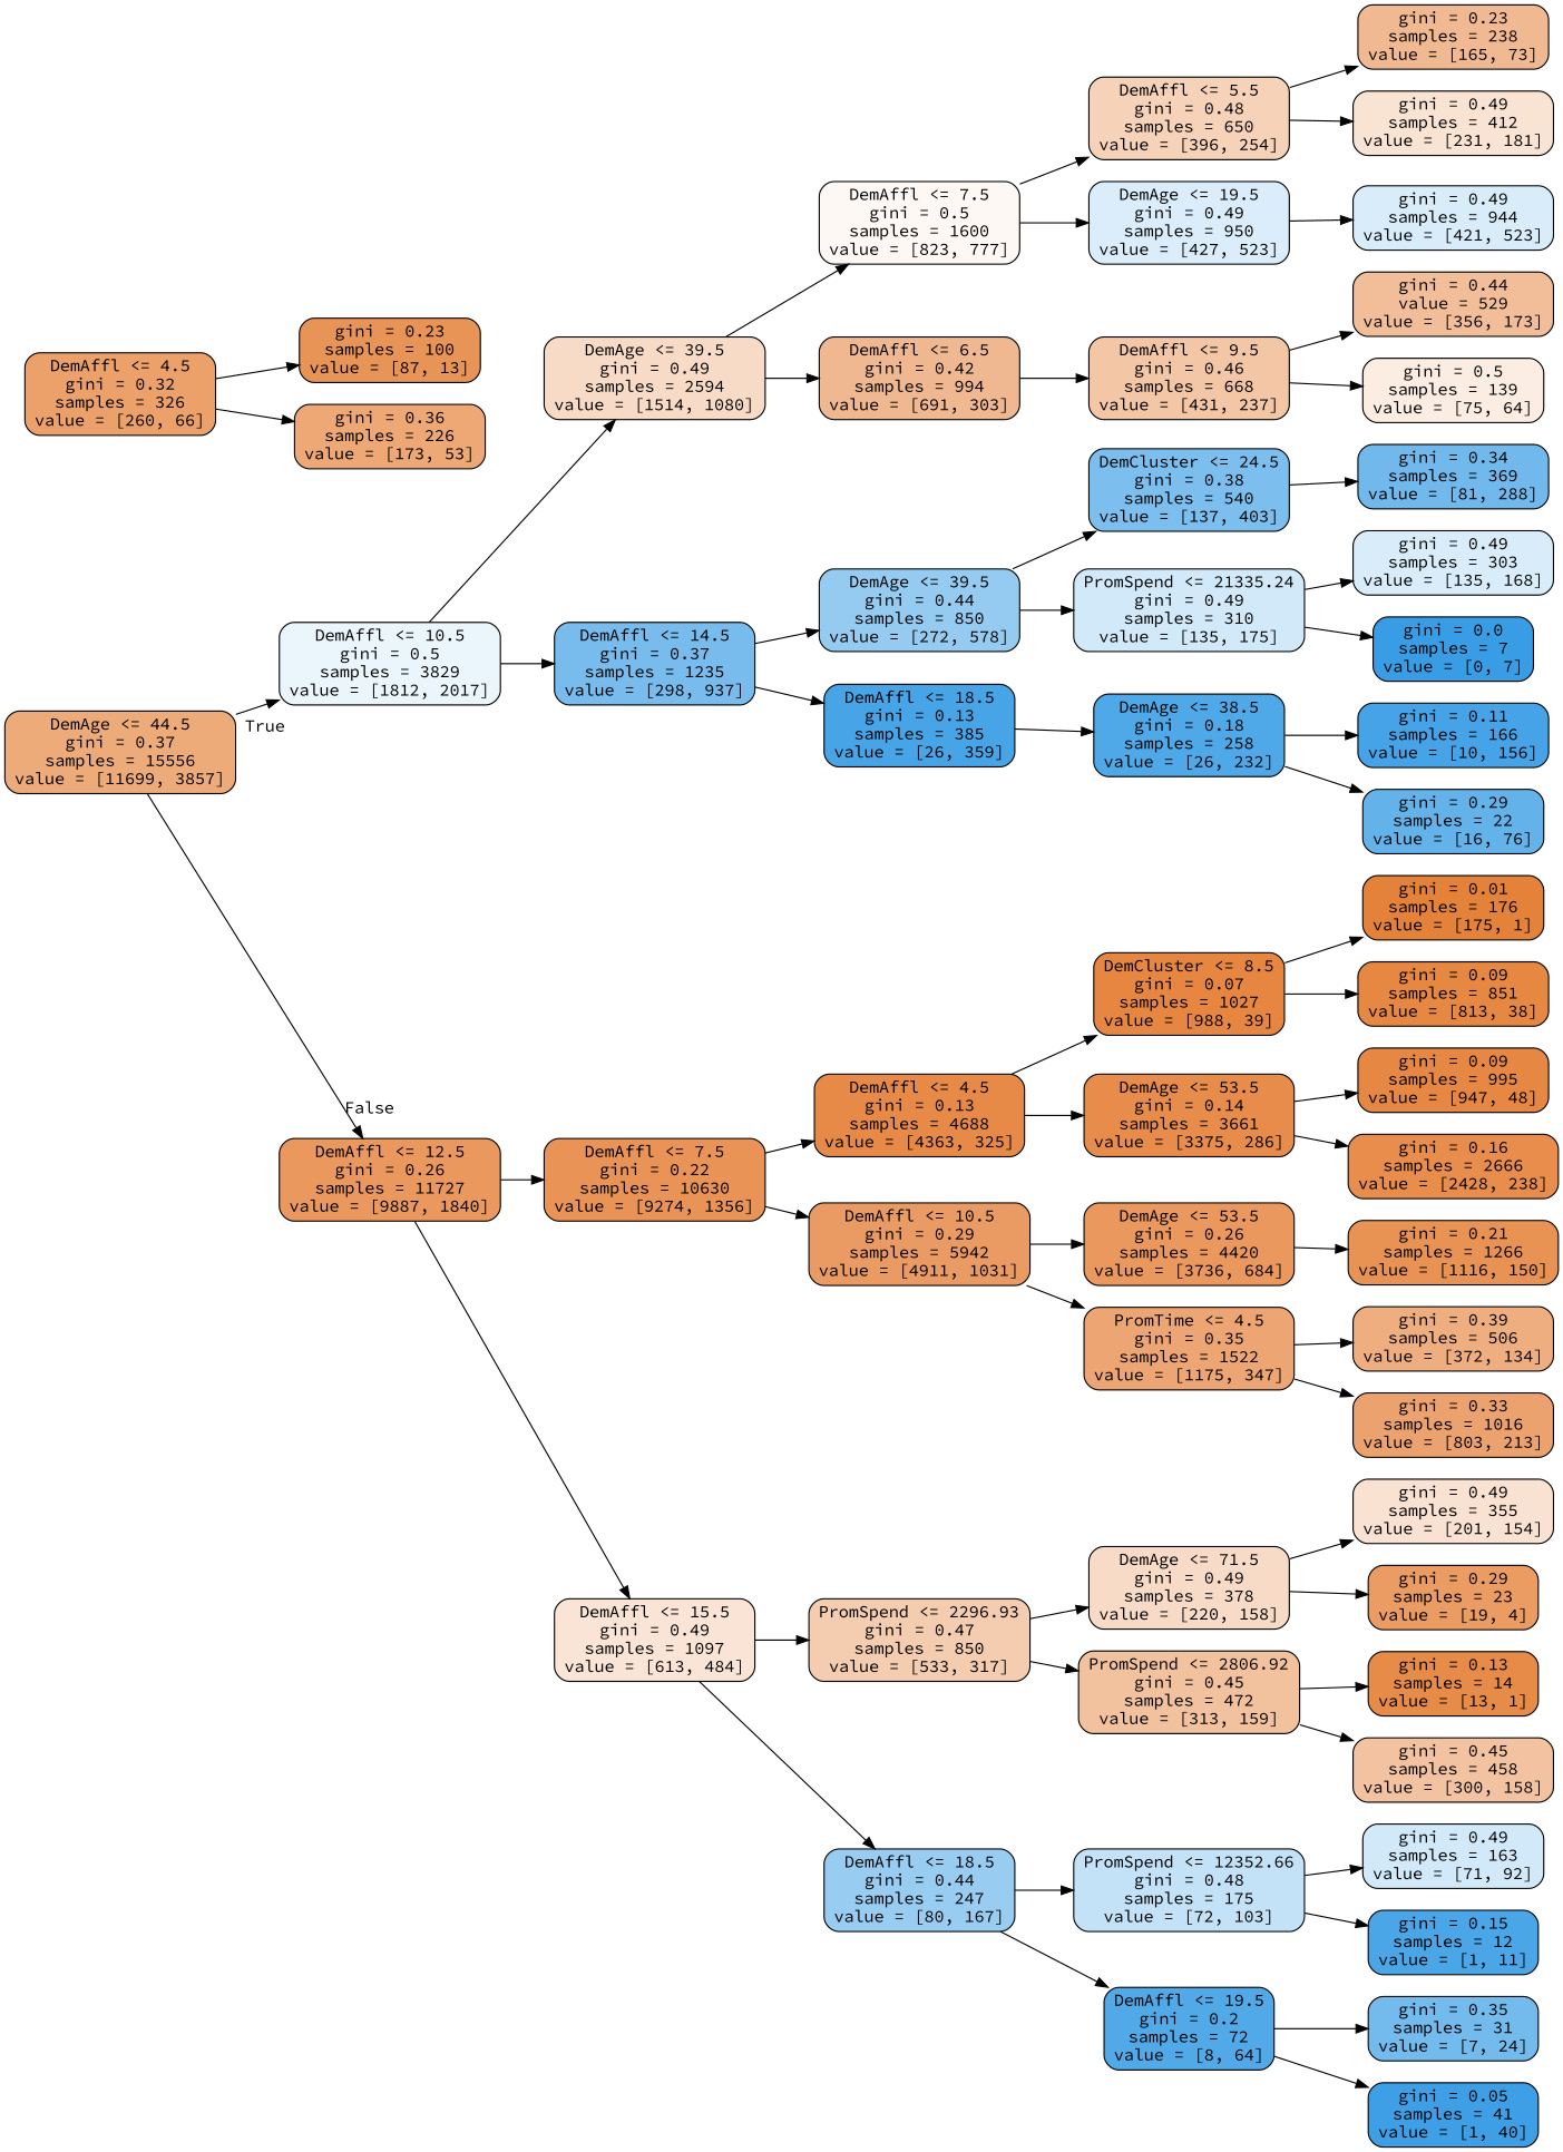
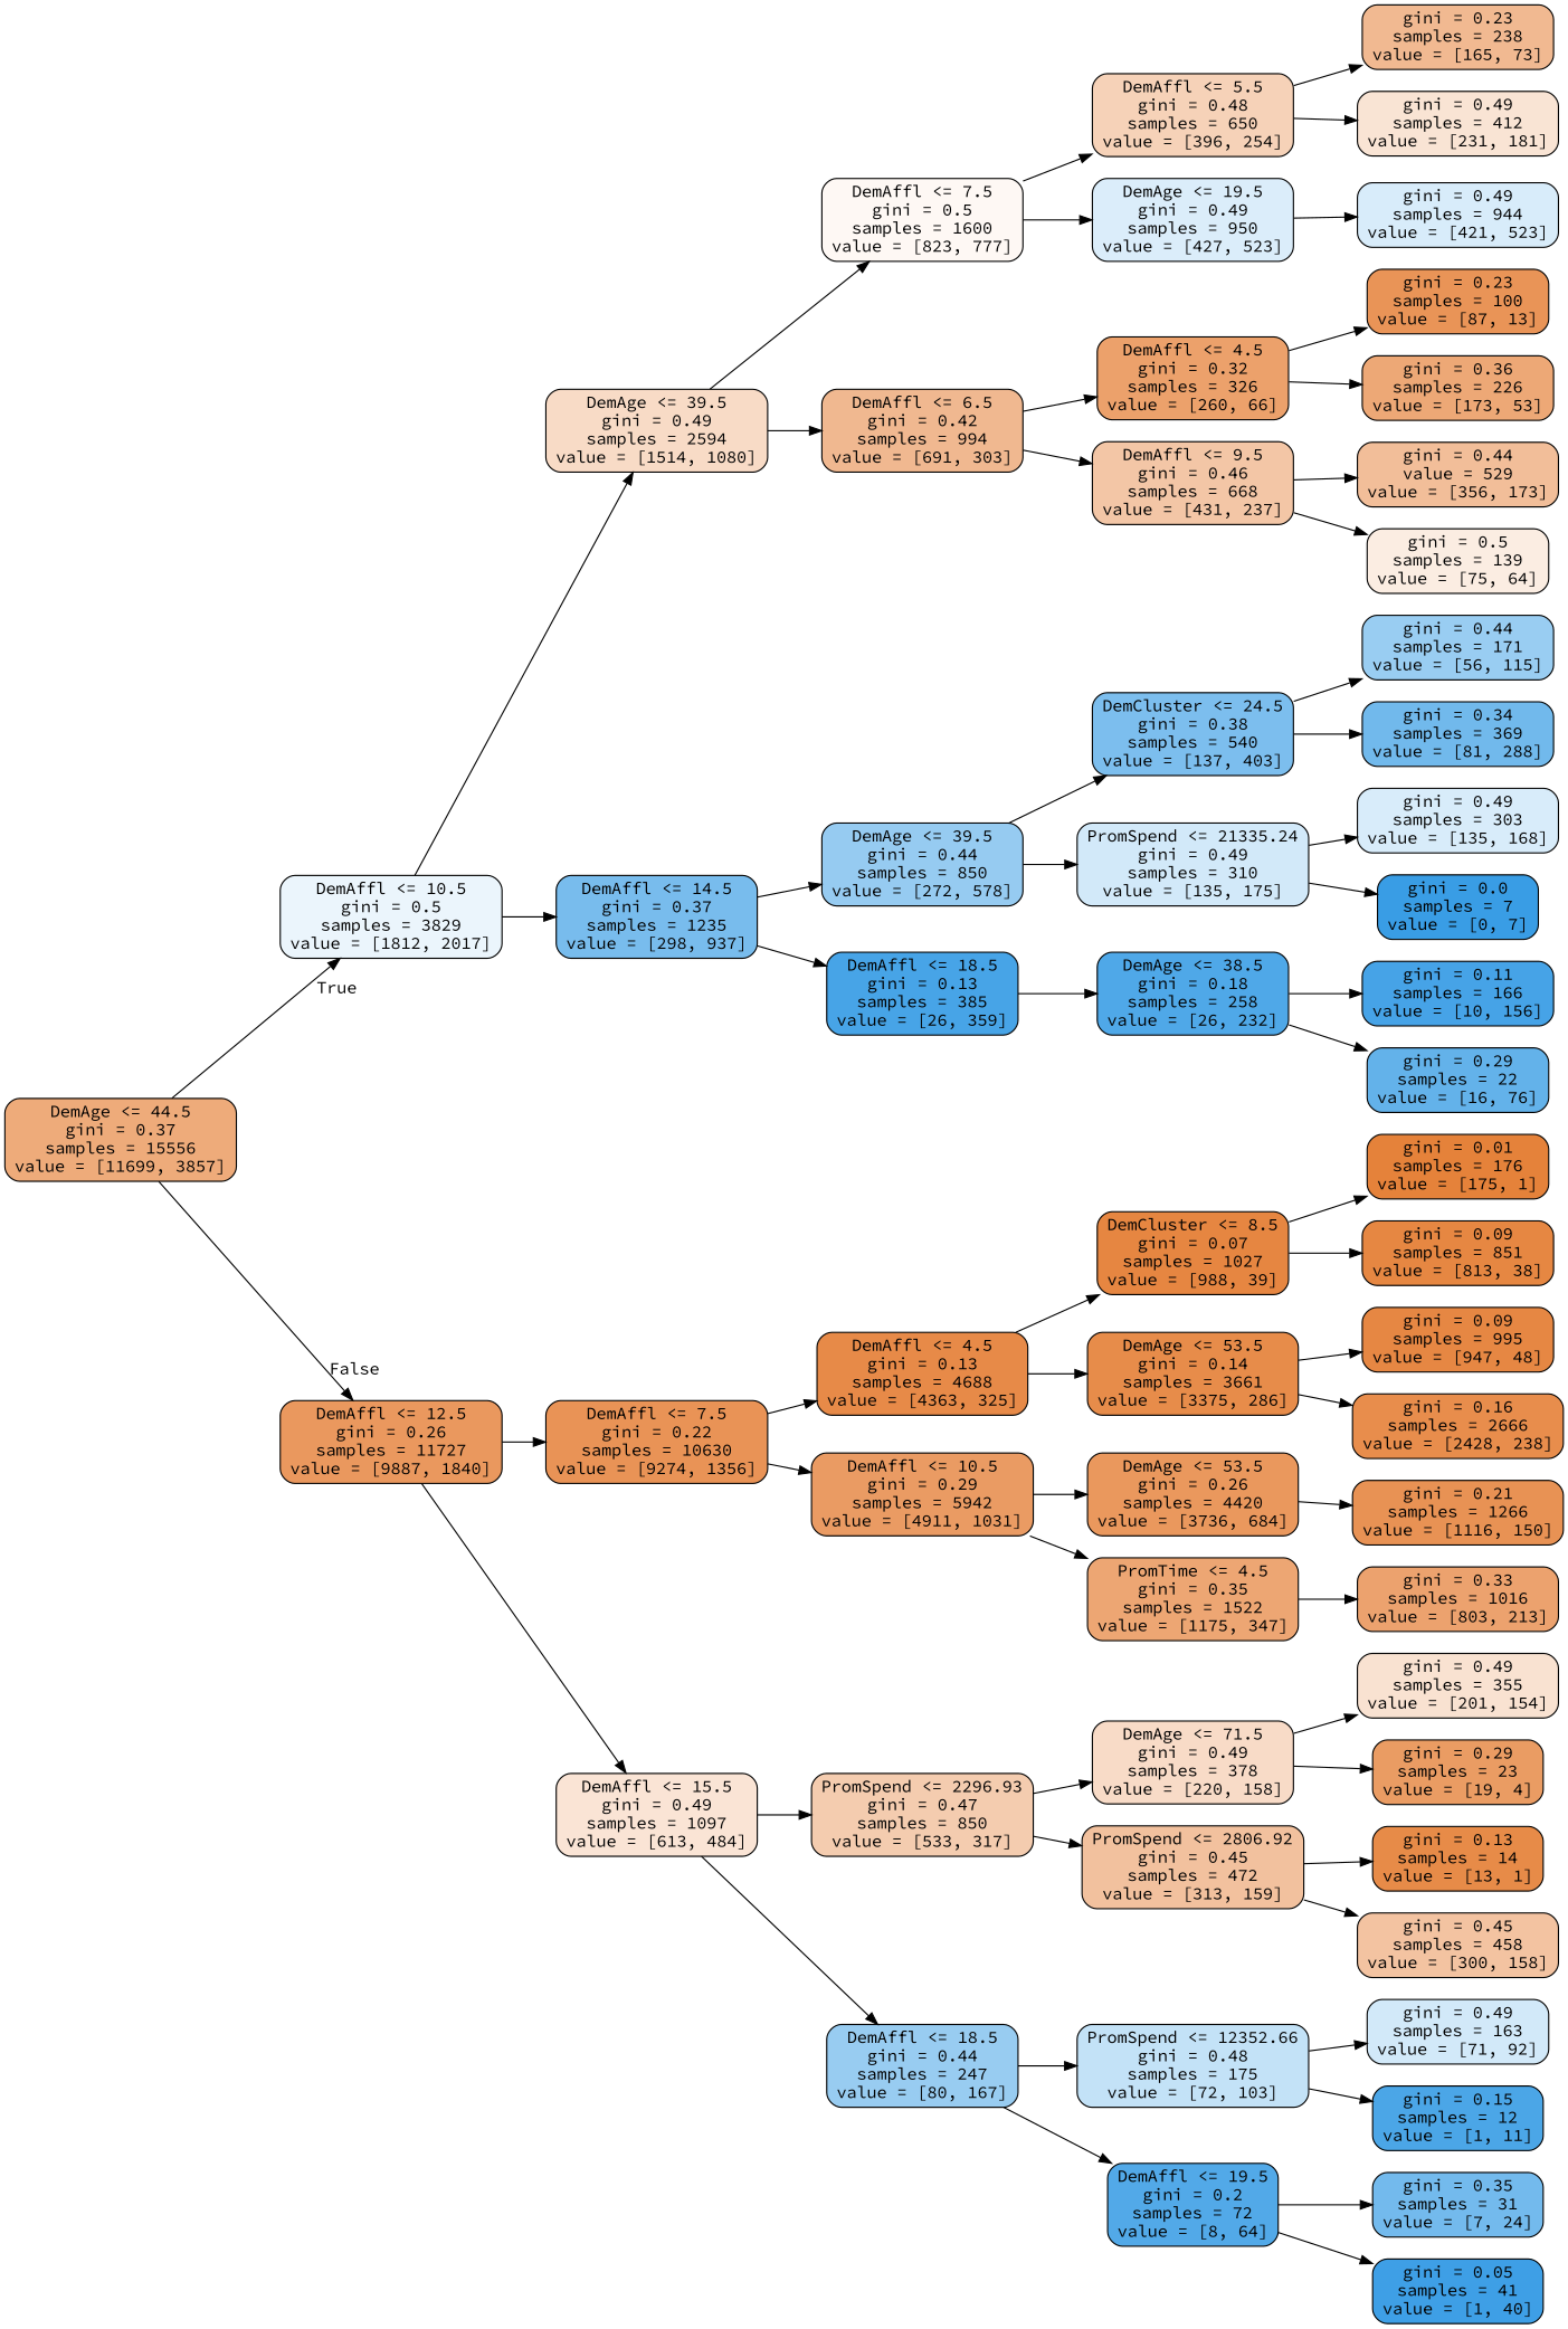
  digraph {
    fontname="Source Code Pro"
    rankdir=LR
    node [color=black fillcolor="#d8ecfa" fontname="Source Code Pro" shape=box style="filled, rounded"]
    edge [fontname="Source Code Pro"]
    n1 [fillcolor="#eeab7a" label="DemAge <= 44.5\ngini = 0.37\nsamples = 15556\nvalue = [11699, 3857]"]
    n2 [fillcolor="#ebf5fc" label="DemAffl <= 10.5\ngini = 0.5\nsamples = 3829\nvalue = [1812, 2017]"]
    n3 [fillcolor="#ea985e" label="DemAffl <= 12.5\ngini = 0.26\nsamples = 11727\nvalue = [9887, 1840]"]
    n4 [fillcolor="#f8dbc6" label="DemAge <= 39.5\ngini = 0.49\nsamples = 2594\nvalue = [1514, 1080]"]
    n5 [fillcolor="#78bced" label="DemAffl <= 14.5\ngini = 0.37\nsamples = 1235\nvalue = [298, 937]"]
    n6 [fillcolor="#e99356" label="DemAffl <= 7.5\ngini = 0.22\nsamples = 10630\nvalue = [9274, 1356]"]
    n7 [fillcolor="#fae4d5" label="DemAffl <= 15.5\ngini = 0.49\nsamples = 1097\nvalue = [613, 484]"]
    n8 [fillcolor="#fef8f4" label="DemAffl <= 7.5\ngini = 0.5\nsamples = 1600\nvalue = [823, 777]"]
    n9 [fillcolor="#f0b890" label="DemAffl <= 6.5\ngini = 0.42\nsamples = 994\nvalue = [691, 303]"]
    n10 [fillcolor="#96cbf1" label="DemAge <= 39.5\ngini = 0.44\nsamples = 850\nvalue = [272, 578]"]
    n11 [fillcolor="#47a4e7" label="DemAffl <= 18.5\ngini = 0.13\nsamples = 385\nvalue = [26, 359]"]
    n12 [fillcolor="#f6d2b8" label="DemAffl <= 5.5\ngini = 0.48\nsamples = 650\nvalue = [396, 254]"]
    n13 [fillcolor="#dbedfa" label="DemAge <= 19.5\ngini = 0.49\nsamples = 950\nvalue = [427, 523]"]
    n14 [fillcolor="#eca16b" label="DemAffl <= 4.5\ngini = 0.32\nsamples = 326\nvalue = [260, 66]"]
    n15 [fillcolor="#f3c6a6" label="DemAffl <= 9.5\ngini = 0.46\nsamples = 668\nvalue = [431, 237]"]
    n16 [fillcolor="#f1b991" label="gini = 0.23\nsamples = 238\nvalue = [165, 73]"]
    n17 [fillcolor="#f9e4d4" label="gini = 0.49\nsamples = 412\nvalue = [231, 181]"]
    n18 [label="gini = 0.49\nsamples = 944\nvalue = [421, 523]"]
    n19 [fillcolor="#e99457" label="gini = 0.23\nsamples = 100\nvalue = [87, 13]"]
    n20 [fillcolor="#eda876" label="gini = 0.36\nsamples = 226\nvalue = [173, 53]"]
    n21 [fillcolor="#f2be99" label="gini = 0.44\nvalue = 529\nvalue = [356, 173]"]
    n22 [fillcolor="#fbede2" label="gini = 0.5\nsamples = 139\nvalue = [75, 64]"]
    n23 [fillcolor="#7cbeee" label="DemCluster <= 24.5\ngini = 0.38\nsamples = 540\nvalue = [137, 403]"]
    n24 [fillcolor="#d2e9f9" label="PromSpend <= 21335.24\ngini = 0.49\nsamples = 310\nvalue = [135, 175]"]
    n25 [fillcolor="#4fa8e8" label="DemAge <= 38.5\ngini = 0.18\nsamples = 258\nvalue = [26, 232]"]
+   n26 [fillcolor="#99cdf2" label="gini = 0.44\nsamples = 171\nvalue = [56, 115]"]
    n27 [fillcolor="#71b9ec" label="gini = 0.34\nsamples = 369\nvalue = [81, 288]"]
    n28 [label="gini = 0.49\nsamples = 303\nvalue = [135, 168]"]
    n29 [fillcolor="#399de5" label="gini = 0.0\nsamples = 7\nvalue = [0, 7]"]
    n30 [fillcolor="#46a3e7" label="gini = 0.11\nsamples = 166\nvalue = [10, 156]"]
    n31 [fillcolor="#63b2ea" label="gini = 0.29\nsamples = 22\nvalue = [16, 76]"]
    n32 [fillcolor="#e78a48" label="DemAffl <= 4.5\ngini = 0.13\nsamples = 4688\nvalue = [4363, 325]"]
    n33 [fillcolor="#ea9b63" label="DemAffl <= 10.5\ngini = 0.29\nsamples = 5942\nvalue = [4911, 1031]"]
    n34 [fillcolor="#f4ccaf" label="PromSpend <= 2296.93\ngini = 0.47\nsamples = 850\nvalue = [533, 317]"]
    n35 [fillcolor="#98ccf1" label="DemAffl <= 18.5\ngini = 0.44\nsamples = 247\nvalue = [80, 167]"]
    n36 [fillcolor="#e68641" label="DemCluster <= 8.5\ngini = 0.07\nsamples = 1027\nvalue = [988, 39]"]
    n37 [fillcolor="#e78c4a" label="DemAge <= 53.5\ngini = 0.14\nsamples = 3661\nvalue = [3375, 286]"]
    n38 [fillcolor="#ea985d" label="DemAge <= 53.5\ngini = 0.26\nsamples = 4420\nvalue = [3736, 684]"]
    n39 [fillcolor="#eda673" label="PromTime <= 4.5\ngini = 0.35\nsamples = 1522\nvalue = [1175, 347]"]
    n40 [fillcolor="#e5823a" label="gini = 0.01\nsamples = 176\nvalue = [175, 1]"]
    n41 [fillcolor="#e68742" label="gini = 0.09\nsamples = 851\nvalue = [813, 38]"]
    n42 [fillcolor="#e68743" label="gini = 0.09\nsamples = 995\nvalue = [947, 48]"]
    n43 [fillcolor="#e88d4c" label="gini = 0.16\nsamples = 2666\nvalue = [2428, 238]"]
    n44 [fillcolor="#e89254" label="gini = 0.21\nsamples = 1266\nvalue = [1116, 150]"]
-   n45 [fillcolor="#eeae80" label="gini = 0.39\nsamples = 506\nvalue = [372, 134]"]
    n46 [fillcolor="#eca26e" label="gini = 0.33\nsamples = 1016\nvalue = [803, 213]"]
    n47 [fillcolor="#f8dbc7" label="DemAge <= 71.5\ngini = 0.49\nsamples = 378\nvalue = [220, 158]"]
    n48 [fillcolor="#f2c19e" label="PromSpend <= 2806.92\ngini = 0.45\nsamples = 472\nvalue = [313, 159]"]
    n49 [fillcolor="#c3e2f7" label="PromSpend <= 12352.66\ngini = 0.48\nsamples = 175\nvalue = [72, 103]"]
    n50 [fillcolor="#52a9e8" label="DemAffl <= 19.5\ngini = 0.2\nsamples = 72\nvalue = [8, 64]"]
    n51 [fillcolor="#f9e2d1" label="gini = 0.49\nsamples = 355\nvalue = [201, 154]"]
    n52 [fillcolor="#ea9c63" label="gini = 0.29\nsamples = 23\nvalue = [19, 4]"]
    n53 [fillcolor="#e78b48" label="gini = 0.13\nsamples = 14\nvalue = [13, 1]"]
    n54 [fillcolor="#f3c3a1" label="gini = 0.45\nsamples = 458\nvalue = [300, 158]"]
    n55 [fillcolor="#d2e9f9" label="gini = 0.49\nsamples = 163\nvalue = [71, 92]"]
    n56 [fillcolor="#4ba6e7" label="gini = 0.15\nsamples = 12\nvalue = [1, 11]"]
    n57 [fillcolor="#73baed" label="gini = 0.35\nsamples = 31\nvalue = [7, 24]"]
    n58 [fillcolor="#3e9fe6" label="gini = 0.05\nsamples = 41\nvalue = [1, 40]"]
    n1 -> n2 [headlabel=True labelangle=45 labeldistance=2.5]
    n1 -> n3 [headlabel=False labelangle=-45 labeldistance=2.5]
    n2 -> n4
    n2 -> n5
    n3 -> n6
    n3 -> n7
    n4 -> n8
    n4 -> n9
    n5 -> n10
    n5 -> n11
    n6 -> n32
    n6 -> n33
    n7 -> n34
    n7 -> n35
    n8 -> n12
    n8 -> n13
+   n9 -> n14
    n9 -> n15
    n10 -> n23
    n10 -> n24
    n11 -> n25
    n12 -> n16
    n12 -> n17
    n13 -> n18
    n14 -> n19
    n14 -> n20
    n15 -> n21
    n15 -> n22
+   n23 -> n26
    n23 -> n27
    n24 -> n28
    n24 -> n29
    n25 -> n30
    n25 -> n31
    n32 -> n36
    n32 -> n37
    n33 -> n38
    n33 -> n39
    n34 -> n47
    n34 -> n48
    n35 -> n49
    n35 -> n50
    n36 -> n40
    n36 -> n41
    n37 -> n42
    n37 -> n43
    n38 -> n44
-   n39 -> n45
    n39 -> n46
    n47 -> n51
    n47 -> n52
    n48 -> n53
    n48 -> n54
    n49 -> n55
    n49 -> n56
    n50 -> n57
    n50 -> n58
  }
